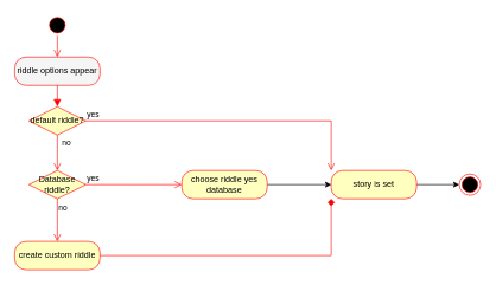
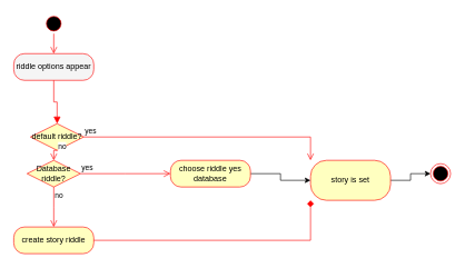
  <mxCell id="0" />
  <mxCell id="1" parent="0" />
  <mxCell id="2" value="" style="ellipse;html=1;shape=startState;fillColor=#000000;strokeColor=#ff0000;" vertex="1" parent="1"><mxGeometry x="65" width="30" height="30" as="geometry" y="20" /></mxCell>
- <mxCell id="3" value="default riddle?" style="rhombus;whiteSpace=wrap;html=1;fontColor=#000000;fillColor=#ffffc0;strokeColor=#ff0000;" vertex="1" parent="1"><mxGeometry x="40" y="150" width="80" height="40" as="geometry" /></mxCell>
+ <mxCell id="3" value="default riddle?" style="rhombus;whiteSpace=wrap;html=1;fontColor=#000000;fillColor=#ffffc0;strokeColor=#ff0000;" vertex="1" parent="1"><mxGeometry x="45" y="185" width="80" height="40" as="geometry" /></mxCell>
  <mxCell id="4" value="yes" style="edgeStyle=orthogonalEdgeStyle;html=1;align=left;verticalAlign=bottom;endArrow=open;endSize=8;strokeColor=#ff0000;rounded=0;entryX=0;entryY=0;entryDx=0;entryDy=0;" edge="1" parent="1" source="3" target="12"><mxGeometry x="-1" relative="1" as="geometry"><mxPoint x="285" y="170" as="targetPoint" /></mxGeometry></mxCell>
  <mxCell id="5" value="no" style="edgeStyle=orthogonalEdgeStyle;html=1;align=left;verticalAlign=bottom;endArrow=open;endSize=8;strokeColor=#ff0000;rounded=0;exitX=0.5;exitY=1;exitDx=0;exitDy=0;" edge="1" parent="1" source="3"><mxGeometry x="-0.208" y="5" relative="1" as="geometry"><mxPoint x="80" y="240" as="targetPoint" /><mxPoint x="130" y="180" as="sourcePoint" /><mxPoint as="offset" /></mxGeometry></mxCell>
  <mxCell id="6" value="Database riddle?" style="rhombus;whiteSpace=wrap;html=1;fontColor=#000000;fillColor=#ffffc0;strokeColor=#ff0000;" vertex="1" parent="1"><mxGeometry x="40" y="240" width="80" height="40" as="geometry" /></mxCell>
  <mxCell id="7" value="yes" style="edgeStyle=orthogonalEdgeStyle;html=1;align=left;verticalAlign=bottom;endArrow=open;endSize=8;strokeColor=#ff0000;rounded=0;entryX=0;entryY=0.25;entryDx=0;entryDy=0;" edge="1" parent="1" source="6"><mxGeometry x="-1" relative="1" as="geometry"><mxPoint x="255" y="260" as="targetPoint" /><mxPoint as="offset" /></mxGeometry></mxCell>
  <mxCell id="8" value="no" style="edgeStyle=orthogonalEdgeStyle;html=1;align=left;verticalAlign=top;endArrow=open;endSize=8;strokeColor=#ff0000;rounded=0;" edge="1" parent="1" source="6"><mxGeometry x="-1" relative="1" as="geometry"><mxPoint x="80" y="340" as="targetPoint" /><mxPoint as="offset" /></mxGeometry></mxCell>
- <mxCell id="9" value="create custom riddle" style="rounded=1;whiteSpace=wrap;html=1;arcSize=40;fontColor=#000000;fillColor=#ffffc0;strokeColor=#ff0000;" vertex="1" parent="1"><mxGeometry x="20" y="340" width="120" height="40" as="geometry" /></mxCell>
+ <mxCell id="9" value="create story riddle" style="rounded=1;whiteSpace=wrap;html=1;arcSize=40;fontColor=#000000;fillColor=#ffffc0;strokeColor=#ff0000;" vertex="1" parent="1"><mxGeometry x="20" y="340" width="120" height="40" as="geometry" /></mxCell>
  <mxCell id="10" value="" style="edgeStyle=orthogonalEdgeStyle;html=1;verticalAlign=bottom;endArrow=diamond;endSize=8;strokeColor=#ff0000;rounded=0;entryX=0;entryY=1;entryDx=0;entryDy=0;" edge="1" parent="1" source="9" target="12"><mxGeometry relative="1" as="geometry"><mxPoint x="315" y="360" as="targetPoint" /></mxGeometry></mxCell>
  <mxCell id="11" value="" style="edgeStyle=orthogonalEdgeStyle;rounded=0;orthogonalLoop=1;jettySize=auto;html=1;" edge="1" parent="1" source="12" target="18"><mxGeometry relative="1" as="geometry" /></mxCell>
- <mxCell id="12" value="story is set" style="rounded=1;whiteSpace=wrap;html=1;arcSize=40;fontColor=#000000;fillColor=#ffffc0;strokeColor=#ff0000;" vertex="1" parent="1"><mxGeometry x="465" y="240" width="120" height="40" as="geometry" /></mxCell>
+ <mxCell id="12" value="story is set" style="rounded=1;whiteSpace=wrap;html=1;arcSize=40;fontColor=#000000;fillColor=#ffffc0;strokeColor=#ff0000;" vertex="1" parent="1"><mxGeometry x="465" y="240" width="120" height="60" as="geometry" /></mxCell>
  <mxCell id="13" value="riddle options appear" style="rounded=1;whiteSpace=wrap;html=1;arcSize=40;fontColor=#000000;fillColor=#f5f5f5;strokeColor=#ff0000;" vertex="1" parent="1"><mxGeometry x="20" y="80" width="120" height="40" as="geometry" /></mxCell>
  <mxCell id="14" value="" style="edgeStyle=orthogonalEdgeStyle;html=1;align=left;verticalAlign=bottom;endArrow=block;endSize=8;strokeColor=#ff0000;rounded=0;exitX=0.5;exitY=1;exitDx=0;exitDy=0;entryX=0.5;entryY=0;entryDx=0;entryDy=0;" edge="1" parent="1" source="13" target="3"><mxGeometry x="-0.21" y="5" relative="1" as="geometry"><mxPoint x="90" y="250" as="targetPoint" /><mxPoint x="90" y="200" as="sourcePoint" /><mxPoint as="offset" /></mxGeometry></mxCell>
  <mxCell id="15" value="" style="edgeStyle=orthogonalEdgeStyle;html=1;align=left;verticalAlign=bottom;endArrow=open;endSize=8;strokeColor=#ff0000;rounded=0;exitX=0.5;exitY=1;exitDx=0;exitDy=0;entryX=0.5;entryY=0;entryDx=0;entryDy=0;" edge="1" parent="1" source="2" target="13"><mxGeometry x="-0.333" y="5" relative="1" as="geometry"><mxPoint x="100" y="260" as="targetPoint" /><mxPoint x="100" y="210" as="sourcePoint" /><mxPoint as="offset" /></mxGeometry></mxCell>
  <mxCell id="16" value="" style="edgeStyle=orthogonalEdgeStyle;rounded=0;orthogonalLoop=1;jettySize=auto;html=1;" edge="1" parent="1" source="17" target="12"><mxGeometry relative="1" as="geometry" /></mxCell>
  <mxCell id="17" value="choose riddle yes database" style="rounded=1;whiteSpace=wrap;html=1;arcSize=40;fontColor=#000000;fillColor=#ffffc0;strokeColor=#ff0000;" vertex="1" parent="1"><mxGeometry x="255" y="240" width="120" height="40" as="geometry" /></mxCell>
  <mxCell id="18" value="" style="ellipse;html=1;shape=endState;fillColor=#000000;strokeColor=#ff0000;" vertex="1" parent="1"><mxGeometry x="645" y="245" width="30" height="30" as="geometry" /></mxCell>
